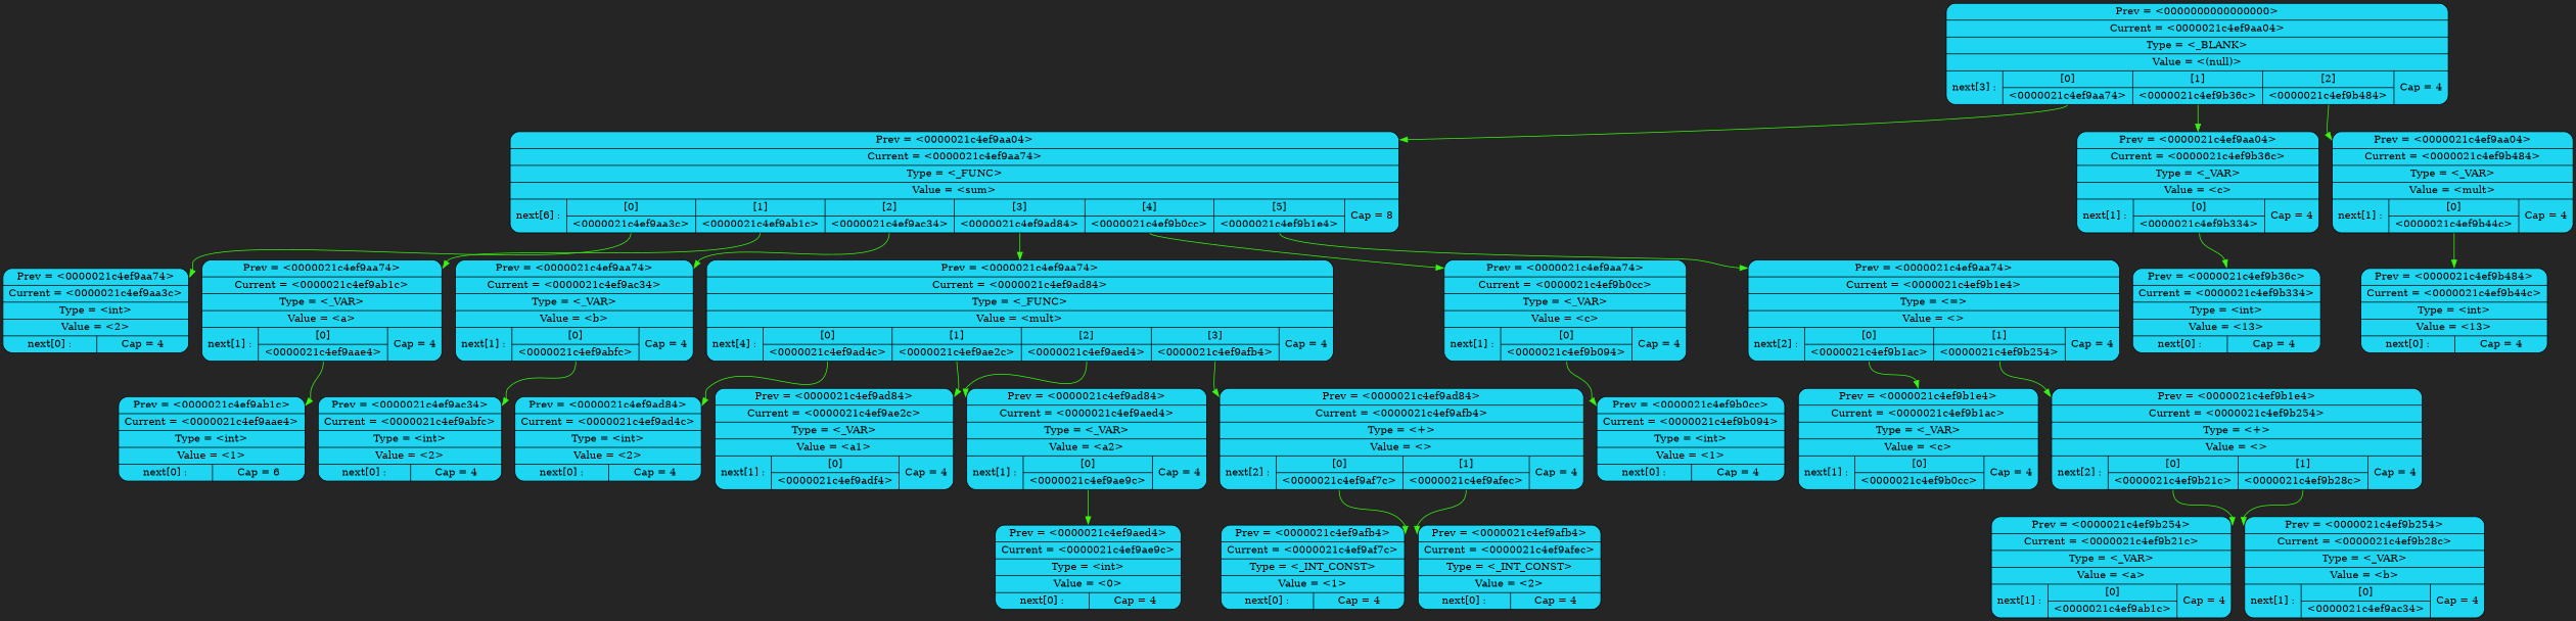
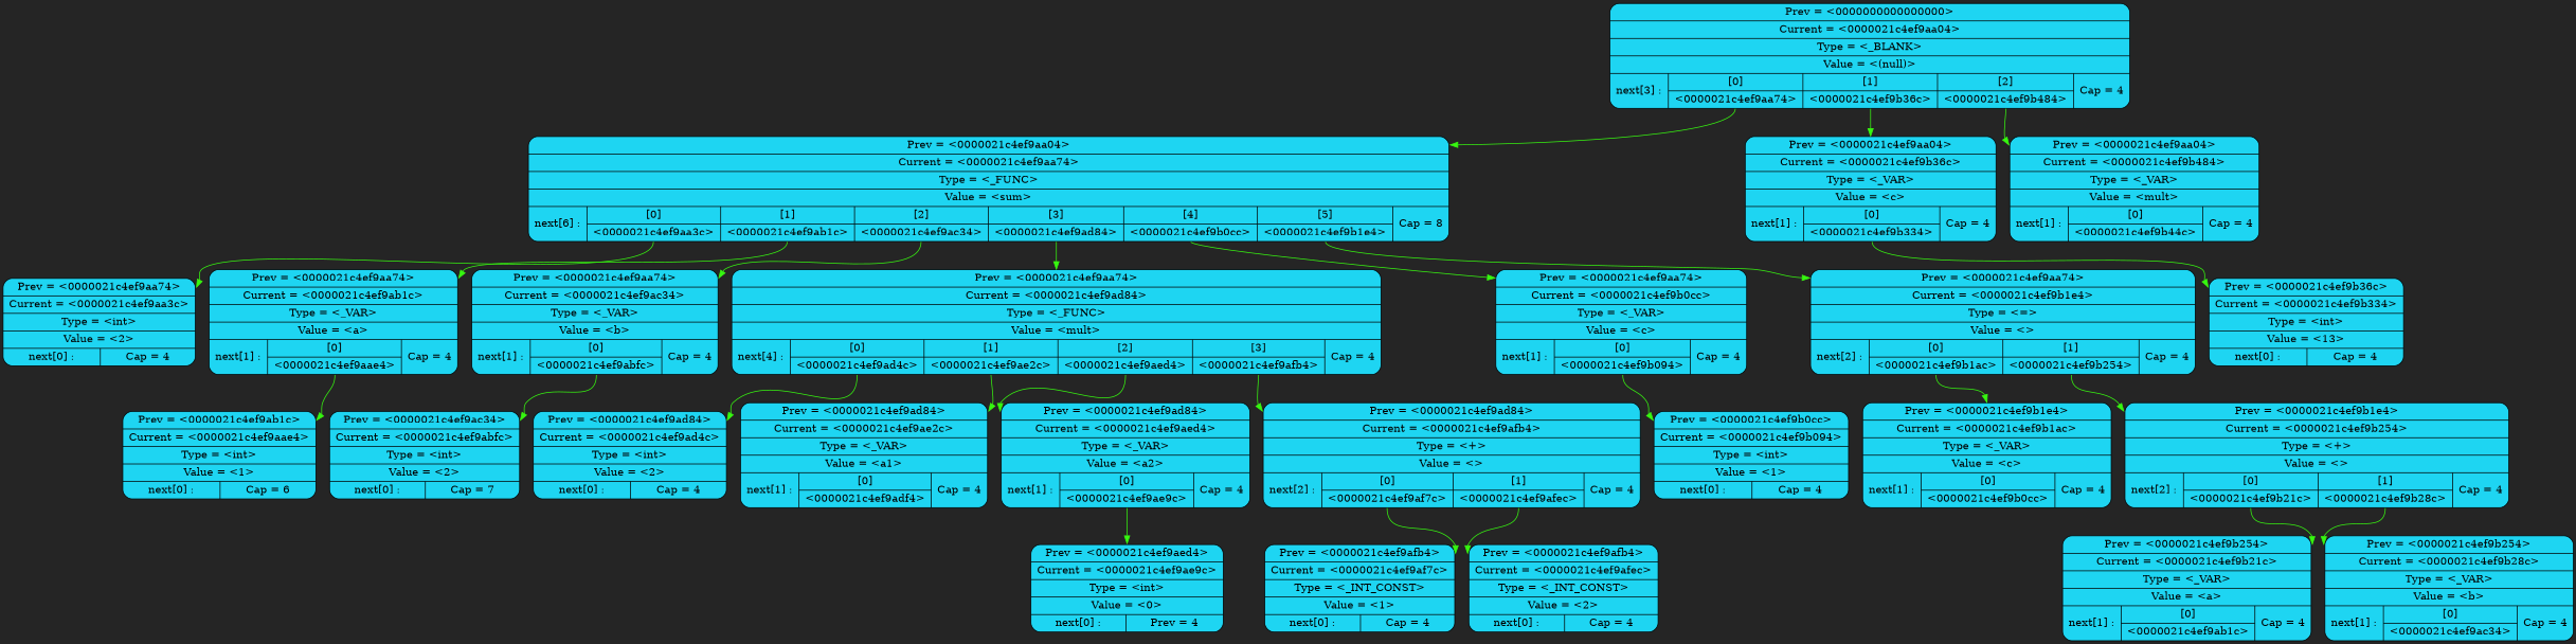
  digraph {
    bgcolor="#252525"
    rankdir=TB
    node [fillcolor="#1ed5f2" shape=Mrecord style=filled]
    edge [color="#36f70f" headport=prev tailport=next_0]
    n1 [label="{<prev> Prev = &lt;0000000000000000&gt; | Current = &lt;0000021c4ef9aa04&gt; | Type = &lt;_BLANK&gt; | Value = &lt;(null)&gt; | {next[3] :  | { [0] | <next_0> &lt;0000021c4ef9aa74&gt; } | { [1] | <next_1> &lt;0000021c4ef9b36c&gt; } | { [2] | <next_2> &lt;0000021c4ef9b484&gt; } | Cap = 4 }}"]
    n2 [label="{<prev> Prev = &lt;0000021c4ef9aa04&gt; | Current = &lt;0000021c4ef9aa74&gt; | Type = &lt;_FUNC&gt; | Value = &lt;sum&gt; | {next[6] :  | { [0] | <next_0> &lt;0000021c4ef9aa3c&gt; } | { [1] | <next_1> &lt;0000021c4ef9ab1c&gt; } | { [2] | <next_2> &lt;0000021c4ef9ac34&gt; } | { [3] | <next_3> &lt;0000021c4ef9ad84&gt; } | { [4] | <next_4> &lt;0000021c4ef9b0cc&gt; } | { [5] | <next_5> &lt;0000021c4ef9b1e4&gt; } | Cap = 8 }}"]
    n3 [label="{<prev> Prev = &lt;0000021c4ef9aa04&gt; | Current = &lt;0000021c4ef9b36c&gt; | Type = &lt;_VAR&gt; | Value = &lt;c&gt; | {next[1] :  | { [0] | <next_0> &lt;0000021c4ef9b334&gt; } | Cap = 4 }}"]
    n4 [label="{<prev> Prev = &lt;0000021c4ef9aa04&gt; | Current = &lt;0000021c4ef9b484&gt; | Type = &lt;_VAR&gt; | Value = &lt;mult&gt; | {next[1] :  | { [0] | <next_0> &lt;0000021c4ef9b44c&gt; } | Cap = 4 }}"]
    n5 [label="{<prev> Prev = &lt;0000021c4ef9aa74&gt; | Current = &lt;0000021c4ef9aa3c&gt; | Type = &lt;int&gt; | Value = &lt;2&gt; | {next[0] :  | Cap = 4 }}"]
    n6 [label="{<prev> Prev = &lt;0000021c4ef9aa74&gt; | Current = &lt;0000021c4ef9ab1c&gt; | Type = &lt;_VAR&gt; | Value = &lt;a&gt; | {next[1] :  | { [0] | <next_0> &lt;0000021c4ef9aae4&gt; } | Cap = 4 }}"]
    n7 [label="{<prev> Prev = &lt;0000021c4ef9aa74&gt; | Current = &lt;0000021c4ef9ac34&gt; | Type = &lt;_VAR&gt; | Value = &lt;b&gt; | {next[1] :  | { [0] | <next_0> &lt;0000021c4ef9abfc&gt; } | Cap = 4 }}"]
    n8 [label="{<prev> Prev = &lt;0000021c4ef9aa74&gt; | Current = &lt;0000021c4ef9ad84&gt; | Type = &lt;_FUNC&gt; | Value = &lt;mult&gt; | {next[4] :  | { [0] | <next_0> &lt;0000021c4ef9ad4c&gt; } | { [1] | <next_1> &lt;0000021c4ef9ae2c&gt; } | { [2] | <next_2> &lt;0000021c4ef9aed4&gt; } | { [3] | <next_3> &lt;0000021c4ef9afb4&gt; } | Cap = 4 }}"]
    n9 [label="{<prev> Prev = &lt;0000021c4ef9aa74&gt; | Current = &lt;0000021c4ef9b0cc&gt; | Type = &lt;_VAR&gt; | Value = &lt;c&gt; | {next[1] :  | { [0] | <next_0> &lt;0000021c4ef9b094&gt; } | Cap = 4 }}"]
    n10 [label="{<prev> Prev = &lt;0000021c4ef9aa74&gt; | Current = &lt;0000021c4ef9b1e4&gt; | Type = &lt;=&gt; | Value = &lt;&gt; | {next[2] :  | { [0] | <next_0> &lt;0000021c4ef9b1ac&gt; } | { [1] | <next_1> &lt;0000021c4ef9b254&gt; } | Cap = 4 }}"]
    n11 [label="{<prev> Prev = &lt;0000021c4ef9b36c&gt; | Current = &lt;0000021c4ef9b334&gt; | Type = &lt;int&gt; | Value = &lt;13&gt; | {next[0] :  | Cap = 4 }}"]
-   n12 [label="{<prev> Prev = &lt;0000021c4ef9b484&gt; | Current = &lt;0000021c4ef9b44c&gt; | Type = &lt;int&gt; | Value = &lt;13&gt; | {next[0] :  | Cap = 4 }}"]
    n13 [label="{<prev> Prev = &lt;0000021c4ef9ab1c&gt; | Current = &lt;0000021c4ef9aae4&gt; | Type = &lt;int&gt; | Value = &lt;1&gt; | {next[0] :  | Cap = 6 }}"]
-   n14 [label="{<prev> Prev = &lt;0000021c4ef9ac34&gt; | Current = &lt;0000021c4ef9abfc&gt; | Type = &lt;int&gt; | Value = &lt;2&gt; | {next[0] :  | Cap = 4 }}"]
+   n14 [label="{<prev> Prev = &lt;0000021c4ef9ac34&gt; | Current = &lt;0000021c4ef9abfc&gt; | Type = &lt;int&gt; | Value = &lt;2&gt; | {next[0] :  | Cap = 7 }}"]
    n15 [label="{<prev> Prev = &lt;0000021c4ef9ad84&gt; | Current = &lt;0000021c4ef9ad4c&gt; | Type = &lt;int&gt; | Value = &lt;2&gt; | {next[0] :  | Cap = 4 }}"]
    n16 [label="{<prev> Prev = &lt;0000021c4ef9ad84&gt; | Current = &lt;0000021c4ef9ae2c&gt; | Type = &lt;_VAR&gt; | Value = &lt;a1&gt; | {next[1] :  | { [0] | <next_0> &lt;0000021c4ef9adf4&gt; } | Cap = 4 }}"]
    n17 [label="{<prev> Prev = &lt;0000021c4ef9ad84&gt; | Current = &lt;0000021c4ef9aed4&gt; | Type = &lt;_VAR&gt; | Value = &lt;a2&gt; | {next[1] :  | { [0] | <next_0> &lt;0000021c4ef9ae9c&gt; } | Cap = 4 }}"]
    n18 [label="{<prev> Prev = &lt;0000021c4ef9ad84&gt; | Current = &lt;0000021c4ef9afb4&gt; | Type = &lt;+&gt; | Value = &lt;&gt; | {next[2] :  | { [0] | <next_0> &lt;0000021c4ef9af7c&gt; } | { [1] | <next_1> &lt;0000021c4ef9afec&gt; } | Cap = 4 }}"]
    n19 [label="{<prev> Prev = &lt;0000021c4ef9b0cc&gt; | Current = &lt;0000021c4ef9b094&gt; | Type = &lt;int&gt; | Value = &lt;1&gt; | {next[0] :  | Cap = 4 }}"]
    n20 [label="{<prev> Prev = &lt;0000021c4ef9b1e4&gt; | Current = &lt;0000021c4ef9b1ac&gt; | Type = &lt;_VAR&gt; | Value = &lt;c&gt; | {next[1] :  | { [0] | <next_0> &lt;0000021c4ef9b0cc&gt; } | Cap = 4 }}"]
    n21 [label="{<prev> Prev = &lt;0000021c4ef9b1e4&gt; | Current = &lt;0000021c4ef9b254&gt; | Type = &lt;+&gt; | Value = &lt;&gt; | {next[2] :  | { [0] | <next_0> &lt;0000021c4ef9b21c&gt; } | { [1] | <next_1> &lt;0000021c4ef9b28c&gt; } | Cap = 4 }}"]
-   n22 [label="{<prev> Prev = &lt;0000021c4ef9aed4&gt; | Current = &lt;0000021c4ef9ae9c&gt; | Type = &lt;int&gt; | Value = &lt;0&gt; | {next[0] :  | Cap = 4 }}"]
+   n22 [label="{<prev> Prev = &lt;0000021c4ef9aed4&gt; | Current = &lt;0000021c4ef9ae9c&gt; | Type = &lt;int&gt; | Value = &lt;0&gt; | {next[0] :  | Prev = 4 }}"]
    n23 [label="{<prev> Prev = &lt;0000021c4ef9afb4&gt; | Current = &lt;0000021c4ef9af7c&gt; | Type = &lt;_INT_CONST&gt; | Value = &lt;1&gt; | {next[0] :  | Cap = 4 }}"]
    n24 [label="{<prev> Prev = &lt;0000021c4ef9afb4&gt; | Current = &lt;0000021c4ef9afec&gt; | Type = &lt;_INT_CONST&gt; | Value = &lt;2&gt; | {next[0] :  | Cap = 4 }}"]
    n25 [label="{<prev> Prev = &lt;0000021c4ef9b254&gt; | Current = &lt;0000021c4ef9b21c&gt; | Type = &lt;_VAR&gt; | Value = &lt;a&gt; | {next[1] :  | { [0] | <next_0> &lt;0000021c4ef9ab1c&gt; } | Cap = 4 }}"]
    n26 [label="{<prev> Prev = &lt;0000021c4ef9b254&gt; | Current = &lt;0000021c4ef9b28c&gt; | Type = &lt;_VAR&gt; | Value = &lt;b&gt; | {next[1] :  | { [0] | <next_0> &lt;0000021c4ef9ac34&gt; } | Cap = 4 }}"]
    subgraph sub_1 {
      rank=same
      n1
    }
    subgraph sub_2 {
      rank=same
      n2
      n3
      n4
    }
    subgraph sub_3 {
      rank=same
      n5
      n6
      n7
      n8
      n9
      n10
      n11
-     n12
    }
    subgraph sub_4 {
      rank=same
      n13
      n14
      n15
      n16
      n17
      n18
      n19
      n20
      n21
    }
    subgraph sub_5 {
      rank=same
      n22
      n23
      n24
      n25
      n26
    }
    n1 -> n2
    n1 -> n3 [tailport=next_1]
    n1 -> n4 [tailport=next_2]
    n2 -> n5
    n2 -> n6 [tailport=next_1]
    n2 -> n7 [tailport=next_2]
    n2 -> n8 [tailport=next_3]
    n2 -> n9 [tailport=next_4]
    n2 -> n10 [tailport=next_5]
    n3 -> n11
-   n4 -> n12
    n6 -> n13
    n7 -> n14
    n8 -> n15
    n8 -> n16 [tailport=next_1]
    n8 -> n17 [tailport=next_2]
    n8 -> n18 [tailport=next_3]
    n9 -> n19
    n10 -> n20
    n10 -> n21 [tailport=next_1]
    n17 -> n22
    n18 -> n23
    n18 -> n24 [tailport=next_1]
    n21 -> n25
    n21 -> n26 [tailport=next_1]
  }
